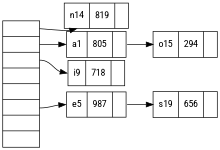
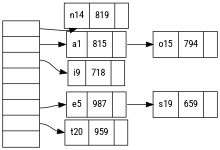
  digraph {
    fontname="Roboto Condensed"
    nodesep=.05
    rankdir=LR
    node [fontname="Roboto Condensed" shape=record]
    edge [fontname="Roboto Condensed" headport=n tailport=p]
    n1 [label="<f0> |<f1> |<f2> |<f3> |<f4> |<f5> |<f6> | "]
    n2 [label="{<n> n14 | 819 |<p> }"]
-   n3 [label="{<n> a1  | 805 |<p> }"]
+   n3 [label="{<n> a1  | 815 |<p> }"]
    n4 [label="{<n> i9  | 718 |<p> }"]
    n5 [label="{<n> e5  | 987 |<p> }"]
-   n7 [label="{<n> o15 | 294 |<p> }"]
-   n8 [label="{<n> s19 | 656 |<p> }"]
+   n6 [label="{<n> t20 | 959 |<p> }"]
+   n7 [label="{<n> o15 | 794 |<p> }"]
+   n8 [label="{<n> s19 | 659 |<p> }"]
    n1 -> n2 [tailport=f0]
    n1 -> n3 [tailport=f1]
    n1 -> n4 [tailport=f2]
    n1 -> n5 [tailport=f5]
+   n1 -> n6 [tailport=f6]
    n3 -> n7
    n5 -> n8
  }
